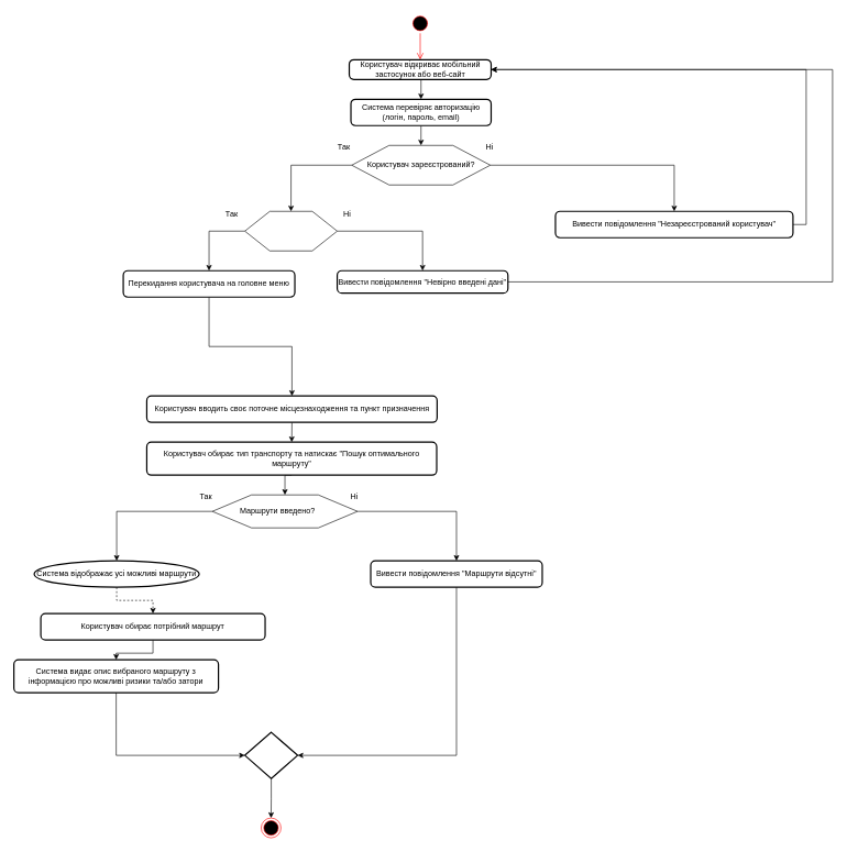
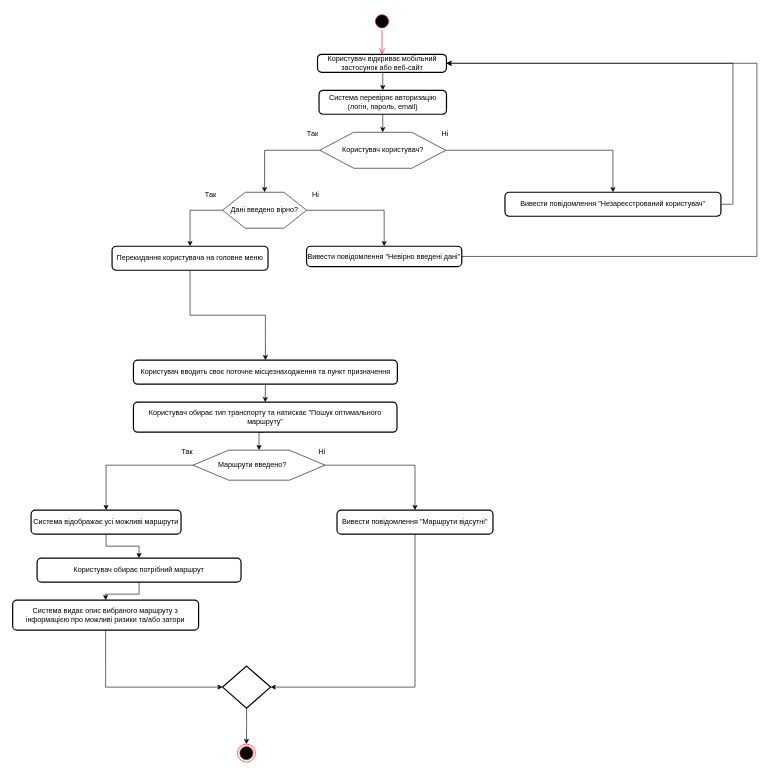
  <mxCell id="0" />
  <mxCell id="1" parent="0" />
  <mxCell id="2" value="" style="ellipse;html=1;shape=startState;fillColor=#000000;strokeColor=#ff0000;" vertex="1" parent="1"><mxGeometry x="621" y="20" width="30" height="30" as="geometry" /></mxCell>
  <mxCell id="3" value="" style="edgeStyle=orthogonalEdgeStyle;html=1;verticalAlign=bottom;endArrow=open;endSize=8;strokeColor=#ff0000;rounded=0;entryX=0.5;entryY=0;entryDx=0;entryDy=0;" edge="1" parent="1" source="2" target="5"><mxGeometry relative="1" as="geometry"><mxPoint x="636" y="110" as="targetPoint" /></mxGeometry></mxCell>
  <mxCell id="4" style="edgeStyle=orthogonalEdgeStyle;rounded=0;orthogonalLoop=1;jettySize=auto;html=1;exitX=0.5;exitY=1;exitDx=0;exitDy=0;entryX=0.5;entryY=0;entryDx=0;entryDy=0;" edge="1" parent="1" source="5" target="7"><mxGeometry relative="1" as="geometry" /></mxCell>
  <mxCell id="5" value="Користувач відкриває мобільний застосунок або веб-сайт" style="rounded=1;whiteSpace=wrap;html=1;absoluteArcSize=1;arcSize=14;strokeWidth=2;" vertex="1" parent="1"><mxGeometry x="528.5" y="90" width="215" height="30" as="geometry" /></mxCell>
  <mxCell id="6" style="edgeStyle=orthogonalEdgeStyle;rounded=0;orthogonalLoop=1;jettySize=auto;html=1;exitX=0.5;exitY=1;exitDx=0;exitDy=0;entryX=0.5;entryY=0;entryDx=0;entryDy=0;" edge="1" parent="1" source="7" target="10"><mxGeometry relative="1" as="geometry" /></mxCell>
  <mxCell id="7" value="Система перевіряє авторизацію (логін, пароль, email)" style="rounded=1;whiteSpace=wrap;html=1;absoluteArcSize=1;arcSize=14;strokeWidth=2;" vertex="1" parent="1"><mxGeometry x="531" y="150" width="212.5" height="40" as="geometry" /></mxCell>
  <mxCell id="8" style="edgeStyle=orthogonalEdgeStyle;rounded=0;orthogonalLoop=1;jettySize=auto;html=1;exitX=1;exitY=0.5;exitDx=0;exitDy=0;entryX=0.5;entryY=0;entryDx=0;entryDy=0;" edge="1" parent="1" source="10" target="13"><mxGeometry relative="1" as="geometry" /></mxCell>
  <mxCell id="9" style="edgeStyle=orthogonalEdgeStyle;rounded=0;orthogonalLoop=1;jettySize=auto;html=1;exitX=0;exitY=0.5;exitDx=0;exitDy=0;entryX=0.5;entryY=0;entryDx=0;entryDy=0;" edge="1" parent="1" source="10" target="17"><mxGeometry relative="1" as="geometry" /></mxCell>
  <mxCell id="10" value="" style="verticalLabelPosition=bottom;verticalAlign=top;html=1;shape=hexagon;perimeter=hexagonPerimeter2;arcSize=6;size=0.27;" vertex="1" parent="1"><mxGeometry x="532.25" y="220" width="210" height="60" as="geometry" /></mxCell>
- <mxCell id="11" value="Користувач зареєстрований?" style="text;html=1;align=center;verticalAlign=middle;resizable=0;points=[];autosize=1;strokeColor=none;fillColor=none;" vertex="1" parent="1"><mxGeometry x="542.25" y="235" width="190" height="30" as="geometry" /></mxCell>
+ <mxCell id="11" value="Користувач користувач?" style="text;html=1;align=center;verticalAlign=middle;resizable=0;points=[];autosize=1;strokeColor=none;fillColor=none;" vertex="1" parent="1"><mxGeometry x="542.25" y="235" width="190" height="30" as="geometry" /></mxCell>
  <mxCell id="12" style="edgeStyle=orthogonalEdgeStyle;rounded=0;orthogonalLoop=1;jettySize=auto;html=1;exitX=1;exitY=0.5;exitDx=0;exitDy=0;entryX=1;entryY=0.5;entryDx=0;entryDy=0;" edge="1" parent="1" source="13" target="5"><mxGeometry relative="1" as="geometry" /></mxCell>
  <mxCell id="13" value="Вивести повідомлення &quot;Незареєстрований користувач&quot;" style="rounded=1;whiteSpace=wrap;html=1;absoluteArcSize=1;arcSize=14;strokeWidth=2;" vertex="1" parent="1"><mxGeometry x="841" y="320" width="360" height="40" as="geometry" /></mxCell>
  <mxCell id="14" value="Ні" style="text;html=1;align=center;verticalAlign=middle;resizable=0;points=[];autosize=1;strokeColor=none;fillColor=none;" vertex="1" parent="1"><mxGeometry x="726" y="208" width="30" height="30" as="geometry" /></mxCell>
  <mxCell id="15" style="edgeStyle=orthogonalEdgeStyle;rounded=0;orthogonalLoop=1;jettySize=auto;html=1;exitX=1;exitY=0.5;exitDx=0;exitDy=0;entryX=0.5;entryY=0;entryDx=0;entryDy=0;" edge="1" parent="1" source="17" target="20"><mxGeometry relative="1" as="geometry" /></mxCell>
  <mxCell id="16" style="edgeStyle=orthogonalEdgeStyle;rounded=0;orthogonalLoop=1;jettySize=auto;html=1;exitX=0;exitY=0.5;exitDx=0;exitDy=0;entryX=0.5;entryY=0;entryDx=0;entryDy=0;" edge="1" parent="1" source="17" target="22"><mxGeometry relative="1" as="geometry" /></mxCell>
  <mxCell id="17" value="" style="verticalLabelPosition=bottom;verticalAlign=top;html=1;shape=hexagon;perimeter=hexagonPerimeter2;arcSize=6;size=0.27;" vertex="1" parent="1"><mxGeometry x="370.25" y="320" width="140" height="60" as="geometry" /></mxCell>
+ <mxCell id="18" value="Дані введено вірно?" style="text;whiteSpace=wrap;" vertex="1" parent="1"><mxGeometry x="382.25" y="335" width="118.75" height="40" as="geometry" /></mxCell>
  <mxCell id="19" style="edgeStyle=orthogonalEdgeStyle;rounded=0;orthogonalLoop=1;jettySize=auto;html=1;exitX=1;exitY=0.5;exitDx=0;exitDy=0;entryX=1;entryY=0.5;entryDx=0;entryDy=0;" edge="1" parent="1" source="20" target="5"><mxGeometry relative="1" as="geometry"><Array as="points"><mxPoint x="1261" y="427" /><mxPoint x="1261" y="105" /></Array></mxGeometry></mxCell>
  <mxCell id="20" value="Вивести повідомлення &quot;Невірно введені дані&quot;" style="rounded=1;whiteSpace=wrap;html=1;absoluteArcSize=1;arcSize=14;strokeWidth=2;" vertex="1" parent="1"><mxGeometry x="510.25" y="410" width="258.75" height="34" as="geometry" /></mxCell>
  <mxCell id="21" style="edgeStyle=orthogonalEdgeStyle;rounded=0;orthogonalLoop=1;jettySize=auto;html=1;exitX=0.5;exitY=1;exitDx=0;exitDy=0;entryX=0.5;entryY=0;entryDx=0;entryDy=0;" edge="1" parent="1" source="22" target="27"><mxGeometry relative="1" as="geometry" /></mxCell>
  <mxCell id="22" value="Перекидання користувача на головне меню" style="rounded=1;whiteSpace=wrap;html=1;absoluteArcSize=1;arcSize=14;strokeWidth=2;" vertex="1" parent="1"><mxGeometry x="186" y="410" width="260" height="40" as="geometry" /></mxCell>
  <mxCell id="23" value="Ні" style="text;html=1;align=center;verticalAlign=middle;resizable=0;points=[];autosize=1;strokeColor=none;fillColor=none;" vertex="1" parent="1"><mxGeometry x="510.25" y="310" width="30" height="30" as="geometry" /></mxCell>
  <mxCell id="24" value="Так" style="text;html=1;align=center;verticalAlign=middle;resizable=0;points=[];autosize=1;strokeColor=none;fillColor=none;" vertex="1" parent="1"><mxGeometry x="500.25" y="208" width="40" height="30" as="geometry" /></mxCell>
  <mxCell id="25" value="Так" style="text;html=1;align=center;verticalAlign=middle;resizable=0;points=[];autosize=1;strokeColor=none;fillColor=none;" vertex="1" parent="1"><mxGeometry x="330.25" y="310" width="40" height="30" as="geometry" /></mxCell>
  <mxCell id="26" style="edgeStyle=orthogonalEdgeStyle;rounded=0;orthogonalLoop=1;jettySize=auto;html=1;exitX=0.5;exitY=1;exitDx=0;exitDy=0;entryX=0.5;entryY=0;entryDx=0;entryDy=0;" edge="1" parent="1" source="27" target="29"><mxGeometry relative="1" as="geometry" /></mxCell>
  <mxCell id="27" value="Користувач вводить своє поточне місцезнаходження та пункт призначення" style="rounded=1;whiteSpace=wrap;html=1;absoluteArcSize=1;arcSize=14;strokeWidth=2;" vertex="1" parent="1"><mxGeometry x="221.63" y="600" width="440" height="40" as="geometry" /></mxCell>
  <mxCell id="28" style="edgeStyle=orthogonalEdgeStyle;rounded=0;orthogonalLoop=1;jettySize=auto;html=1;exitX=0.5;exitY=1;exitDx=0;exitDy=0;entryX=0.5;entryY=0;entryDx=0;entryDy=0;" edge="1" parent="1" source="29" target="32"><mxGeometry relative="1" as="geometry" /></mxCell>
  <mxCell id="29" value="Користувач обирає тип транспорту та натискає &quot;Пошук оптимального маршруту&quot;" style="rounded=1;whiteSpace=wrap;html=1;absoluteArcSize=1;arcSize=14;strokeWidth=2;" vertex="1" parent="1"><mxGeometry x="221.63" y="670" width="439.37" height="50" as="geometry" /></mxCell>
  <mxCell id="30" style="edgeStyle=orthogonalEdgeStyle;rounded=0;orthogonalLoop=1;jettySize=auto;html=1;exitX=0;exitY=0.5;exitDx=0;exitDy=0;entryX=0.5;entryY=0;entryDx=0;entryDy=0;" edge="1" parent="1" source="32" target="36"><mxGeometry relative="1" as="geometry" /></mxCell>
  <mxCell id="31" style="edgeStyle=orthogonalEdgeStyle;rounded=0;orthogonalLoop=1;jettySize=auto;html=1;exitX=1;exitY=0.5;exitDx=0;exitDy=0;entryX=0.5;entryY=0;entryDx=0;entryDy=0;" edge="1" parent="1" source="32" target="34"><mxGeometry relative="1" as="geometry" /></mxCell>
  <mxCell id="32" value="" style="verticalLabelPosition=bottom;verticalAlign=top;html=1;shape=hexagon;perimeter=hexagonPerimeter2;arcSize=6;size=0.27;" vertex="1" parent="1"><mxGeometry x="321" y="750" width="220" height="50" as="geometry" /></mxCell>
  <mxCell id="33" value="Маршрути введено?" style="text;whiteSpace=wrap;" vertex="1" parent="1"><mxGeometry x="361" y="760" width="130.75" height="40" as="geometry" /></mxCell>
  <mxCell id="34" value="Вивести повідомлення &quot;Маршрути відсутні&quot;" style="rounded=1;whiteSpace=wrap;html=1;absoluteArcSize=1;arcSize=14;strokeWidth=2;" vertex="1" parent="1"><mxGeometry x="561" y="850" width="260" height="40" as="geometry" /></mxCell>
- <mxCell id="35" style="edgeStyle=orthogonalEdgeStyle;rounded=0;orthogonalLoop=1;jettySize=auto;html=1;exitX=0.5;exitY=1;exitDx=0;exitDy=0;entryX=0.5;entryY=0;entryDx=0;entryDy=0;dashed=1;" edge="1" parent="1" source="36" target="38"><mxGeometry relative="1" as="geometry" /></mxCell>
- <mxCell id="36" value="Система відображає усі можливі маршрути" style="ellipse;whiteSpace=wrap;html=1;absoluteArcSize=1;arcSize=14;strokeWidth=2;" vertex="1" parent="1"><mxGeometry x="51" y="850" width="250" height="40" as="geometry" /></mxCell>
+ <mxCell id="35" style="edgeStyle=orthogonalEdgeStyle;rounded=0;orthogonalLoop=1;jettySize=auto;html=1;exitX=0.5;exitY=1;exitDx=0;exitDy=0;entryX=0.5;entryY=0;entryDx=0;entryDy=0;" edge="1" parent="1" source="36" target="38"><mxGeometry relative="1" as="geometry" /></mxCell>
+ <mxCell id="36" value="Система відображає усі можливі маршрути" style="rounded=1;whiteSpace=wrap;html=1;absoluteArcSize=1;arcSize=14;strokeWidth=2;" vertex="1" parent="1"><mxGeometry x="51" y="850" width="250" height="40" as="geometry" /></mxCell>
  <mxCell id="37" style="edgeStyle=orthogonalEdgeStyle;rounded=0;orthogonalLoop=1;jettySize=auto;html=1;exitX=0.5;exitY=1;exitDx=0;exitDy=0;entryX=0.5;entryY=0;entryDx=0;entryDy=0;" edge="1" parent="1" source="38" target="39"><mxGeometry relative="1" as="geometry" /></mxCell>
  <mxCell id="38" value="Користувач обирає потрібний маршрут" style="rounded=1;whiteSpace=wrap;html=1;absoluteArcSize=1;arcSize=14;strokeWidth=2;" vertex="1" parent="1"><mxGeometry x="61" y="930" width="340" height="40" as="geometry" /></mxCell>
  <mxCell id="39" value="Система видає опис вибраного маршруту з інформацією про можливі ризики та/або затори" style="rounded=1;whiteSpace=wrap;html=1;absoluteArcSize=1;arcSize=14;strokeWidth=2;" vertex="1" parent="1"><mxGeometry x="20.25" y="1000" width="310" height="50" as="geometry" /></mxCell>
  <mxCell id="40" style="edgeStyle=orthogonalEdgeStyle;rounded=0;orthogonalLoop=1;jettySize=auto;html=1;exitX=0.5;exitY=1;exitDx=0;exitDy=0;exitPerimeter=0;entryX=0.5;entryY=0;entryDx=0;entryDy=0;" edge="1" parent="1" source="41" target="44"><mxGeometry relative="1" as="geometry" /></mxCell>
  <mxCell id="41" value="" style="strokeWidth=2;html=1;shape=mxgraph.flowchart.decision;whiteSpace=wrap;" vertex="1" parent="1"><mxGeometry x="370.25" y="1110" width="80" height="70" as="geometry" /></mxCell>
  <mxCell id="42" style="edgeStyle=orthogonalEdgeStyle;rounded=0;orthogonalLoop=1;jettySize=auto;html=1;exitX=0.5;exitY=1;exitDx=0;exitDy=0;entryX=1;entryY=0.5;entryDx=0;entryDy=0;entryPerimeter=0;" edge="1" parent="1" source="34" target="41"><mxGeometry relative="1" as="geometry" /></mxCell>
  <mxCell id="43" style="edgeStyle=orthogonalEdgeStyle;rounded=0;orthogonalLoop=1;jettySize=auto;html=1;exitX=0.5;exitY=1;exitDx=0;exitDy=0;entryX=0;entryY=0.5;entryDx=0;entryDy=0;entryPerimeter=0;" edge="1" parent="1" source="39" target="41"><mxGeometry relative="1" as="geometry" /></mxCell>
  <mxCell id="44" value="" style="ellipse;html=1;shape=endState;fillColor=#000000;strokeColor=#ff0000;" vertex="1" parent="1"><mxGeometry x="395" y="1240" width="30" height="30" as="geometry" /></mxCell>
  <mxCell id="45" value="Ні" style="text;html=1;align=center;verticalAlign=middle;resizable=0;points=[];autosize=1;strokeColor=none;fillColor=none;" vertex="1" parent="1"><mxGeometry x="521" y="738" width="30" height="30" as="geometry" /></mxCell>
  <mxCell id="46" value="Так" style="text;html=1;align=center;verticalAlign=middle;resizable=0;points=[];autosize=1;strokeColor=none;fillColor=none;" vertex="1" parent="1"><mxGeometry x="291" y="738" width="40" height="30" as="geometry" /></mxCell>
